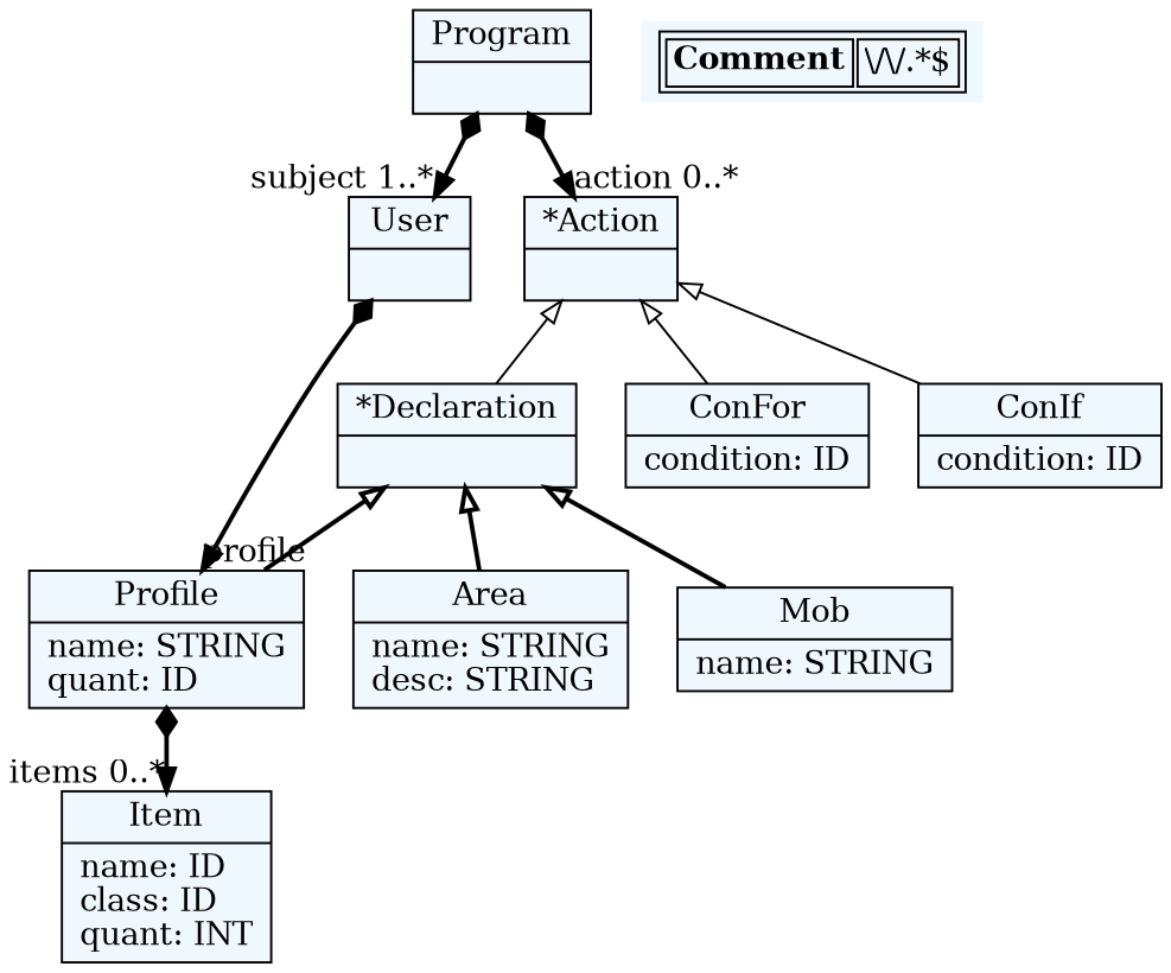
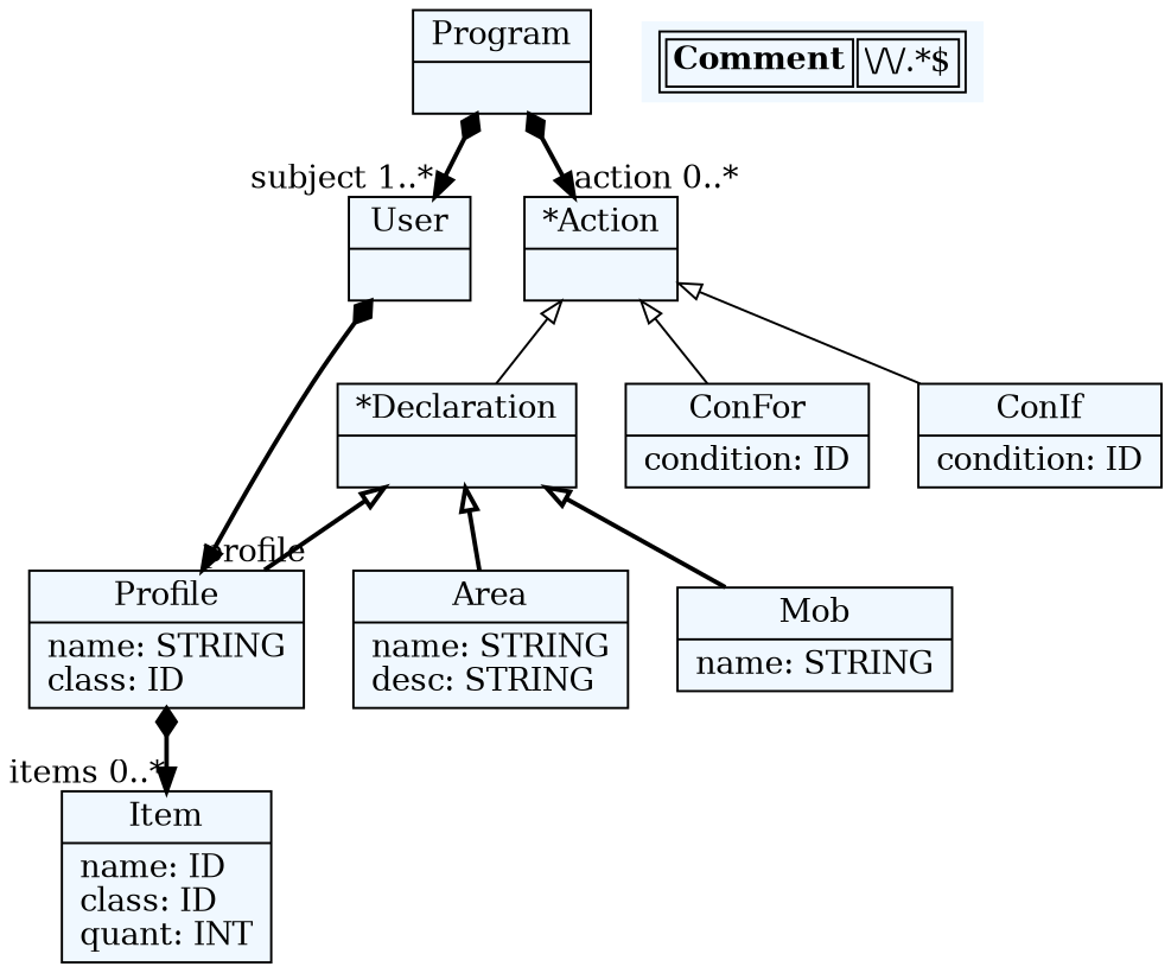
  digraph {
    fontname="Bitstream Vera Sans"
    fontsize=8
    nodesep=0.3
    node [fillcolor=aliceblue shape=record style=filled]
    edge [arrowtail=empty dir=back style=bold]
    n1 [label="{Program|}"]
    n2 [label="{User|}"]
    n3 [label="{*Action|}"]
-   n4 [label="{Profile|name: STRING\lquant: ID\l}"]
+   n4 [label="{Profile|name: STRING\lclass: ID\l}"]
    n5 [label="{*Declaration|}"]
    n6 [label="{ConFor|condition: ID\l}"]
    n7 [label="{ConIf|condition: ID\l}"]
    n8 [label="{Item|name: ID\lclass: ID\lquant: INT\l}"]
    n9 [label="{Area|name: STRING\ldesc: STRING\l}"]
    n10 [label="{Mob|name: STRING\l}"]
    n11 [label=< <table> 	<tr> 		<td><b>Comment</b></td><td>\/\/.*$</td> 	</tr> </table> > shape=plaintext]
    n1 -> n2 [arrowtail=diamond dir=both headlabel="subject 1..*"]
    n1 -> n3 [arrowtail=diamond dir=both headlabel="action 0..*"]
    n2 -> n4 [arrowtail=diamond dir=both headlabel="profile "]
    n3 -> n5 [style=solid]
    n3 -> n6 [style=solid]
    n3 -> n7 [style=solid]
    n4 -> n8 [arrowtail=diamond dir=both headlabel="items 0..*"]
    n5 -> n4
    n5 -> n9
    n5 -> n10
  }
